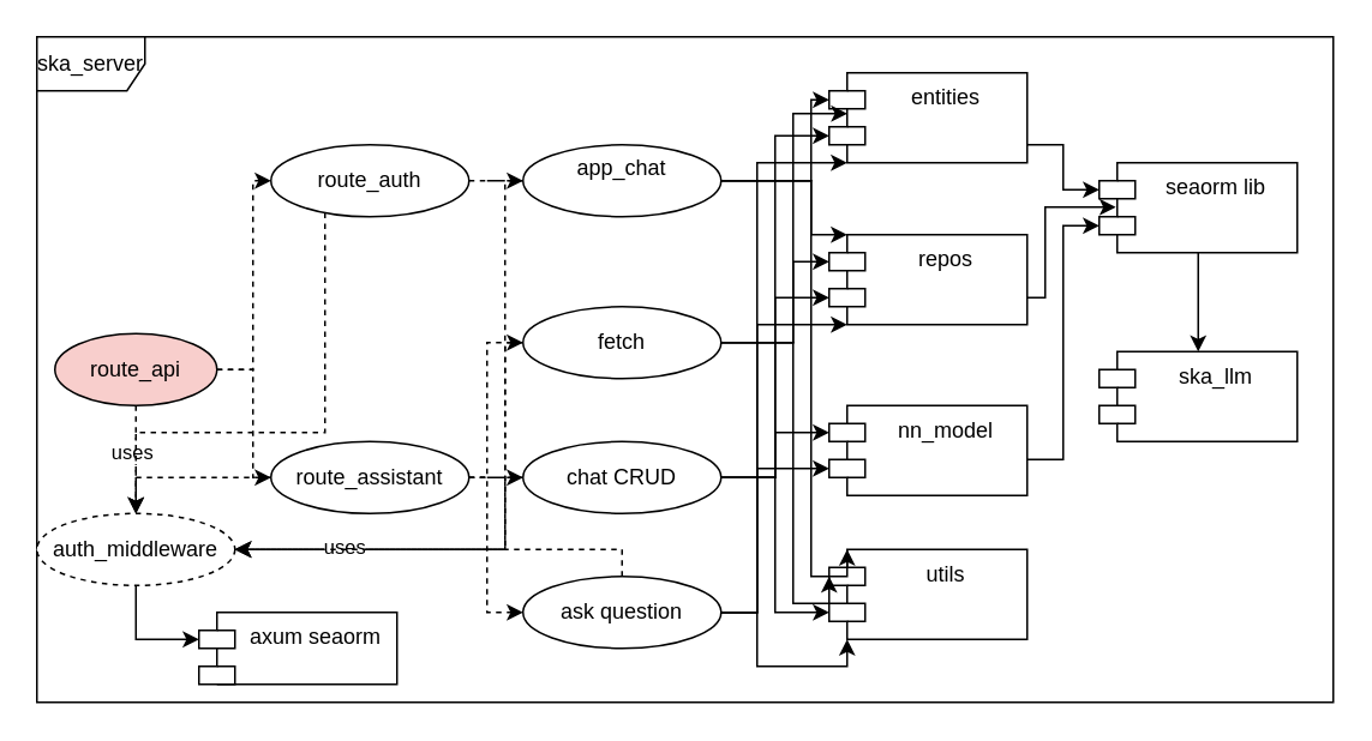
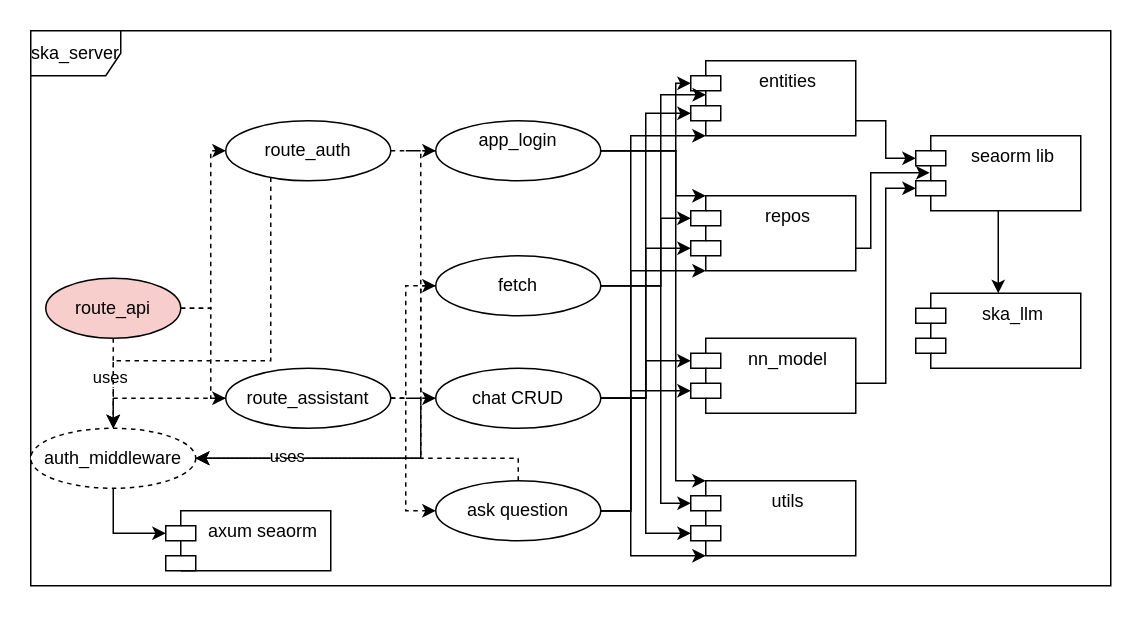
  <mxCell id="0" />
  <mxCell id="1" parent="0" />
  <mxCell id="2" value="ska_server" style="shape=umlFrame;whiteSpace=wrap;html=1;pointerEvents=0;" parent="1" vertex="1"><mxGeometry x="20" y="20" width="720" height="370" as="geometry" /></mxCell>
  <mxCell id="3" value="repos" style="shape=module;align=left;spacingLeft=20;align=center;verticalAlign=top;whiteSpace=wrap;html=1;" parent="1" vertex="1"><mxGeometry x="460" y="130" width="110" height="50" as="geometry" /></mxCell>
  <mxCell id="4" value="nn_model" style="shape=module;align=left;spacingLeft=20;align=center;verticalAlign=top;whiteSpace=wrap;html=1;" parent="1" vertex="1"><mxGeometry x="460" y="225" width="110" height="50" as="geometry" /></mxCell>
  <mxCell id="5" value="entities" style="shape=module;align=left;spacingLeft=20;align=center;verticalAlign=top;whiteSpace=wrap;html=1;" parent="1" vertex="1"><mxGeometry x="460" y="40" width="110" height="50" as="geometry" /></mxCell>
  <mxCell id="6" value="" style="edgeStyle=orthogonalEdgeStyle;rounded=0;orthogonalLoop=1;jettySize=auto;html=1;" parent="1" source="7" target="8" edge="1"><mxGeometry relative="1" as="geometry" /></mxCell>
  <mxCell id="7" value="seaorm lib" style="shape=module;align=left;spacingLeft=20;align=center;verticalAlign=top;whiteSpace=wrap;html=1;" parent="1" vertex="1"><mxGeometry x="610" y="90" width="110" height="50" as="geometry" /></mxCell>
  <mxCell id="8" value="ska_llm" style="shape=module;align=left;spacingLeft=20;align=center;verticalAlign=top;whiteSpace=wrap;html=1;" parent="1" vertex="1"><mxGeometry x="610" y="195" width="110" height="50" as="geometry" /></mxCell>
  <mxCell id="9" style="edgeStyle=orthogonalEdgeStyle;rounded=0;orthogonalLoop=1;jettySize=auto;html=1;entryX=0;entryY=0.5;entryDx=0;entryDy=0;dashed=1;" parent="1" source="13" target="16" edge="1"><mxGeometry relative="1" as="geometry"><Array as="points"><mxPoint x="140" y="205" /><mxPoint x="140" y="100" /></Array></mxGeometry></mxCell>
  <mxCell id="10" style="edgeStyle=orthogonalEdgeStyle;rounded=0;orthogonalLoop=1;jettySize=auto;html=1;entryX=0;entryY=0.5;entryDx=0;entryDy=0;dashed=1;" edge="1" parent="1" source="13" target="25"><mxGeometry relative="1" as="geometry"><Array as="points"><mxPoint x="140" y="205" /><mxPoint x="140" y="265" /></Array></mxGeometry></mxCell>
  <mxCell id="11" style="edgeStyle=orthogonalEdgeStyle;rounded=0;orthogonalLoop=1;jettySize=auto;html=1;dashed=1;" edge="1" parent="1" source="13" target="26"><mxGeometry relative="1" as="geometry" /></mxCell>
  <mxCell id="12" value="uses" style="edgeLabel;html=1;align=center;verticalAlign=middle;resizable=0;points=[];" vertex="1" connectable="0" parent="11"><mxGeometry x="-0.16" y="-3" relative="1" as="geometry"><mxPoint as="offset" /></mxGeometry></mxCell>
  <mxCell id="13" value="route_api" style="ellipse;whiteSpace=wrap;html=1;fillColor=#f8cecc;" parent="1" vertex="1"><mxGeometry x="30" y="185" width="90" height="40" as="geometry" /></mxCell>
  <mxCell id="14" style="edgeStyle=orthogonalEdgeStyle;rounded=0;orthogonalLoop=1;jettySize=auto;html=1;entryX=0;entryY=0.5;entryDx=0;entryDy=0;dashed=1;" edge="1" parent="1" source="16" target="28"><mxGeometry relative="1" as="geometry" /></mxCell>
  <mxCell id="15" style="edgeStyle=orthogonalEdgeStyle;rounded=0;orthogonalLoop=1;jettySize=auto;html=1;entryX=0.5;entryY=0;entryDx=0;entryDy=0;dashed=1;" edge="1" parent="1" source="16" target="26"><mxGeometry relative="1" as="geometry"><Array as="points"><mxPoint x="180" y="240" /><mxPoint x="75" y="240" /></Array></mxGeometry></mxCell>
  <mxCell id="16" value="route_auth" style="ellipse;whiteSpace=wrap;html=1;" parent="1" vertex="1"><mxGeometry x="150" y="80" width="110" height="40" as="geometry" /></mxCell>
- <mxCell id="17" value="utils" style="shape=module;align=left;spacingLeft=20;align=center;verticalAlign=top;whiteSpace=wrap;html=1;" parent="1" vertex="1"><mxGeometry x="460" y="305" width="110" height="50" as="geometry" /></mxCell>
+ <mxCell id="17" value="utils" style="shape=module;align=left;spacingLeft=20;align=center;verticalAlign=top;whiteSpace=wrap;html=1;" parent="1" vertex="1"><mxGeometry x="460" y="320" width="110" height="50" as="geometry" /></mxCell>
  <mxCell id="18" style="edgeStyle=orthogonalEdgeStyle;rounded=0;orthogonalLoop=1;jettySize=auto;html=1;entryX=0;entryY=0;entryDx=0;entryDy=15;entryPerimeter=0;" parent="1" source="5" target="7" edge="1"><mxGeometry relative="1" as="geometry"><Array as="points"><mxPoint x="590" y="80" /><mxPoint x="590" y="105" /></Array></mxGeometry></mxCell>
  <mxCell id="19" style="edgeStyle=orthogonalEdgeStyle;rounded=0;orthogonalLoop=1;jettySize=auto;html=1;entryX=0;entryY=0;entryDx=0;entryDy=35;entryPerimeter=0;" parent="1" source="4" target="7" edge="1"><mxGeometry relative="1" as="geometry"><Array as="points"><mxPoint x="590" y="255" /><mxPoint x="590" y="125" /></Array></mxGeometry></mxCell>
  <mxCell id="20" style="edgeStyle=orthogonalEdgeStyle;rounded=0;orthogonalLoop=1;jettySize=auto;html=1;entryX=0.084;entryY=0.494;entryDx=0;entryDy=0;entryPerimeter=0;" parent="1" source="3" target="7" edge="1"><mxGeometry relative="1" as="geometry"><Array as="points"><mxPoint x="580" y="165" /><mxPoint x="580" y="115" /></Array></mxGeometry></mxCell>
  <mxCell id="21" style="edgeStyle=orthogonalEdgeStyle;rounded=0;orthogonalLoop=1;jettySize=auto;html=1;entryX=0;entryY=0.5;entryDx=0;entryDy=0;dashed=1;" edge="1" parent="1" source="25" target="30"><mxGeometry relative="1" as="geometry"><Array as="points"><mxPoint x="270" y="265" /><mxPoint x="270" y="190" /></Array></mxGeometry></mxCell>
  <mxCell id="22" style="edgeStyle=orthogonalEdgeStyle;rounded=0;orthogonalLoop=1;jettySize=auto;html=1;entryX=0;entryY=0.5;entryDx=0;entryDy=0;dashed=1;" edge="1" parent="1" source="25" target="33"><mxGeometry relative="1" as="geometry" /></mxCell>
  <mxCell id="23" style="edgeStyle=orthogonalEdgeStyle;rounded=0;orthogonalLoop=1;jettySize=auto;html=1;entryX=0;entryY=0.5;entryDx=0;entryDy=0;dashed=1;" edge="1" parent="1" source="25" target="35"><mxGeometry relative="1" as="geometry"><Array as="points"><mxPoint x="270" y="265" /><mxPoint x="270" y="340" /></Array></mxGeometry></mxCell>
  <mxCell id="24" style="edgeStyle=orthogonalEdgeStyle;rounded=0;orthogonalLoop=1;jettySize=auto;html=1;entryX=0.5;entryY=0;entryDx=0;entryDy=0;dashed=1;" edge="1" parent="1" source="25" target="26"><mxGeometry relative="1" as="geometry"><Array as="points"><mxPoint x="75" y="265" /></Array></mxGeometry></mxCell>
  <mxCell id="25" value="route_assistant" style="ellipse;whiteSpace=wrap;html=1;" vertex="1" parent="1"><mxGeometry x="150" y="245" width="110" height="40" as="geometry" /></mxCell>
  <mxCell id="26" value="auth_middleware" style="ellipse;whiteSpace=wrap;html=1;dashed=1;" vertex="1" parent="1"><mxGeometry x="20" y="285" width="110" height="40" as="geometry" /></mxCell>
  <mxCell id="27" style="edgeStyle=orthogonalEdgeStyle;rounded=0;orthogonalLoop=1;jettySize=auto;html=1;entryX=1;entryY=0.5;entryDx=0;entryDy=0;dashed=1;" edge="1" parent="1" source="28" target="26"><mxGeometry relative="1" as="geometry"><Array as="points"><mxPoint x="280" y="100" /><mxPoint x="280" y="305" /></Array></mxGeometry></mxCell>
- <mxCell id="28" value="app_chat&lt;div&gt;&lt;br&gt;&lt;/div&gt;" style="ellipse;whiteSpace=wrap;html=1;" vertex="1" parent="1"><mxGeometry x="290" y="80" width="110" height="40" as="geometry" /></mxCell>
+ <mxCell id="28" value="app_login&lt;div&gt;&lt;br&gt;&lt;/div&gt;" style="ellipse;whiteSpace=wrap;html=1;" vertex="1" parent="1"><mxGeometry x="290" y="80" width="110" height="40" as="geometry" /></mxCell>
  <mxCell id="29" style="edgeStyle=orthogonalEdgeStyle;rounded=0;orthogonalLoop=1;jettySize=auto;html=1;entryX=1;entryY=0.5;entryDx=0;entryDy=0;dashed=1;" edge="1" parent="1" source="30" target="26"><mxGeometry relative="1" as="geometry"><Array as="points"><mxPoint x="280" y="190" /><mxPoint x="280" y="305" /></Array></mxGeometry></mxCell>
  <mxCell id="30" value="fetch" style="ellipse;whiteSpace=wrap;html=1;" vertex="1" parent="1"><mxGeometry x="290" y="170" width="110" height="40" as="geometry" /></mxCell>
  <mxCell id="31" style="edgeStyle=orthogonalEdgeStyle;rounded=0;orthogonalLoop=1;jettySize=auto;html=1;entryX=1;entryY=0.5;entryDx=0;entryDy=0;dashed=1;" edge="1" parent="1" source="33" target="26"><mxGeometry relative="1" as="geometry"><Array as="points"><mxPoint x="280" y="265" /><mxPoint x="280" y="305" /></Array></mxGeometry></mxCell>
  <mxCell id="32" value="uses" style="edgeLabel;html=1;align=center;verticalAlign=middle;resizable=0;points=[];" vertex="1" connectable="0" parent="31"><mxGeometry x="0.404" y="-2" relative="1" as="geometry"><mxPoint as="offset" /></mxGeometry></mxCell>
  <mxCell id="33" value="chat CRUD" style="ellipse;whiteSpace=wrap;html=1;" vertex="1" parent="1"><mxGeometry x="290" y="245" width="110" height="40" as="geometry" /></mxCell>
  <mxCell id="34" style="edgeStyle=orthogonalEdgeStyle;rounded=0;orthogonalLoop=1;jettySize=auto;html=1;entryX=1;entryY=0.5;entryDx=0;entryDy=0;dashed=1;" edge="1" parent="1" source="35" target="26"><mxGeometry relative="1" as="geometry"><Array as="points"><mxPoint x="345" y="305" /></Array></mxGeometry></mxCell>
  <mxCell id="35" value="ask question" style="ellipse;whiteSpace=wrap;html=1;" vertex="1" parent="1"><mxGeometry x="290" y="320" width="110" height="40" as="geometry" /></mxCell>
  <mxCell id="36" style="edgeStyle=orthogonalEdgeStyle;rounded=0;orthogonalLoop=1;jettySize=auto;html=1;entryX=0;entryY=0;entryDx=0;entryDy=15;entryPerimeter=0;" edge="1" parent="1" source="28" target="5"><mxGeometry relative="1" as="geometry"><Array as="points"><mxPoint x="450" y="100" /><mxPoint x="450" y="55" /></Array></mxGeometry></mxCell>
  <mxCell id="37" style="edgeStyle=orthogonalEdgeStyle;rounded=0;orthogonalLoop=1;jettySize=auto;html=1;entryX=0;entryY=0;entryDx=10;entryDy=0;entryPerimeter=0;" edge="1" parent="1" source="28" target="3"><mxGeometry relative="1" as="geometry"><Array as="points"><mxPoint x="450" y="100" /><mxPoint x="450" y="130" /></Array></mxGeometry></mxCell>
  <mxCell id="38" style="edgeStyle=orthogonalEdgeStyle;rounded=0;orthogonalLoop=1;jettySize=auto;html=1;entryX=0.092;entryY=0.453;entryDx=0;entryDy=0;entryPerimeter=0;" edge="1" parent="1" source="30" target="5"><mxGeometry relative="1" as="geometry"><Array as="points"><mxPoint x="440" y="190" /><mxPoint x="440" y="63" /></Array></mxGeometry></mxCell>
  <mxCell id="39" style="edgeStyle=orthogonalEdgeStyle;rounded=0;orthogonalLoop=1;jettySize=auto;html=1;entryX=0;entryY=0;entryDx=0;entryDy=15;entryPerimeter=0;" edge="1" parent="1" source="30" target="3"><mxGeometry relative="1" as="geometry"><Array as="points"><mxPoint x="440" y="190" /><mxPoint x="440" y="145" /></Array></mxGeometry></mxCell>
  <mxCell id="40" style="edgeStyle=orthogonalEdgeStyle;rounded=0;orthogonalLoop=1;jettySize=auto;html=1;entryX=0;entryY=0;entryDx=0;entryDy=35;entryPerimeter=0;" edge="1" parent="1" source="33" target="5"><mxGeometry relative="1" as="geometry"><Array as="points"><mxPoint x="430" y="265" /><mxPoint x="430" y="75" /></Array></mxGeometry></mxCell>
  <mxCell id="41" style="edgeStyle=orthogonalEdgeStyle;rounded=0;orthogonalLoop=1;jettySize=auto;html=1;entryX=0;entryY=0;entryDx=0;entryDy=35;entryPerimeter=0;" edge="1" parent="1" source="33" target="3"><mxGeometry relative="1" as="geometry"><Array as="points"><mxPoint x="430" y="265" /><mxPoint x="430" y="165" /></Array></mxGeometry></mxCell>
  <mxCell id="42" style="edgeStyle=orthogonalEdgeStyle;rounded=0;orthogonalLoop=1;jettySize=auto;html=1;entryX=0;entryY=0;entryDx=0;entryDy=15;entryPerimeter=0;" edge="1" parent="1" source="33" target="4"><mxGeometry relative="1" as="geometry" /></mxCell>
  <mxCell id="43" style="edgeStyle=orthogonalEdgeStyle;rounded=0;orthogonalLoop=1;jettySize=auto;html=1;entryX=0;entryY=1;entryDx=10;entryDy=0;entryPerimeter=0;" edge="1" parent="1" source="35" target="5"><mxGeometry relative="1" as="geometry"><Array as="points"><mxPoint x="420" y="340" /><mxPoint x="420" y="90" /></Array></mxGeometry></mxCell>
  <mxCell id="44" style="edgeStyle=orthogonalEdgeStyle;rounded=0;orthogonalLoop=1;jettySize=auto;html=1;entryX=0;entryY=1;entryDx=10;entryDy=0;entryPerimeter=0;" edge="1" parent="1" source="35" target="3"><mxGeometry relative="1" as="geometry"><Array as="points"><mxPoint x="420" y="340" /><mxPoint x="420" y="180" /></Array></mxGeometry></mxCell>
  <mxCell id="45" style="edgeStyle=orthogonalEdgeStyle;rounded=0;orthogonalLoop=1;jettySize=auto;html=1;entryX=0;entryY=0;entryDx=0;entryDy=35;entryPerimeter=0;" edge="1" parent="1" source="35" target="4"><mxGeometry relative="1" as="geometry"><Array as="points"><mxPoint x="420" y="340" /><mxPoint x="420" y="260" /></Array></mxGeometry></mxCell>
  <mxCell id="46" style="edgeStyle=orthogonalEdgeStyle;rounded=0;orthogonalLoop=1;jettySize=auto;html=1;entryX=0;entryY=1;entryDx=10;entryDy=0;entryPerimeter=0;" edge="1" parent="1" source="35" target="17"><mxGeometry relative="1" as="geometry"><Array as="points"><mxPoint x="420" y="340" /><mxPoint x="420" y="370" /></Array></mxGeometry></mxCell>
  <mxCell id="47" style="edgeStyle=orthogonalEdgeStyle;rounded=0;orthogonalLoop=1;jettySize=auto;html=1;entryX=0;entryY=0;entryDx=0;entryDy=35;entryPerimeter=0;" edge="1" parent="1" source="33" target="17"><mxGeometry relative="1" as="geometry" /></mxCell>
  <mxCell id="48" style="edgeStyle=orthogonalEdgeStyle;rounded=0;orthogonalLoop=1;jettySize=auto;html=1;entryX=0;entryY=0;entryDx=0;entryDy=15;entryPerimeter=0;" edge="1" parent="1" source="30" target="17"><mxGeometry relative="1" as="geometry"><Array as="points"><mxPoint x="440" y="190" /><mxPoint x="440" y="335" /></Array></mxGeometry></mxCell>
  <mxCell id="49" style="edgeStyle=orthogonalEdgeStyle;rounded=0;orthogonalLoop=1;jettySize=auto;html=1;entryX=0;entryY=0;entryDx=10;entryDy=0;entryPerimeter=0;" edge="1" parent="1" source="28" target="17"><mxGeometry relative="1" as="geometry"><Array as="points"><mxPoint x="450" y="100" /><mxPoint x="450" y="320" /></Array></mxGeometry></mxCell>
  <mxCell id="50" value="axum seaorm" style="shape=module;align=left;spacingLeft=20;align=center;verticalAlign=top;whiteSpace=wrap;html=1;" vertex="1" parent="1"><mxGeometry x="110" y="340" width="110" height="40" as="geometry" /></mxCell>
  <mxCell id="51" style="edgeStyle=orthogonalEdgeStyle;rounded=0;orthogonalLoop=1;jettySize=auto;html=1;entryX=0;entryY=0;entryDx=0;entryDy=15;entryPerimeter=0;" edge="1" parent="1" source="26" target="50"><mxGeometry relative="1" as="geometry" /></mxCell>
